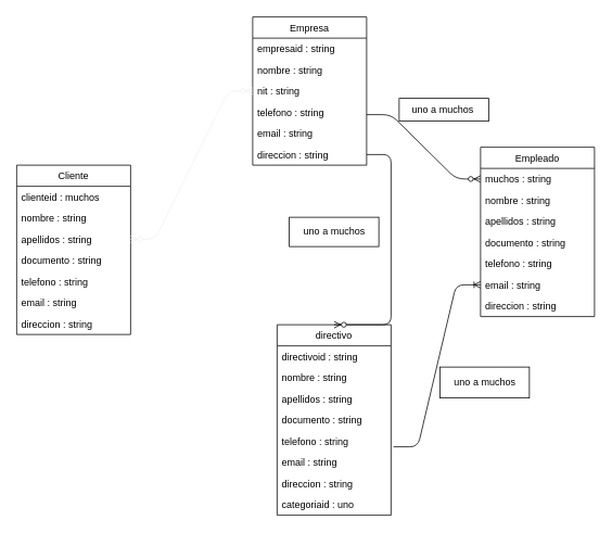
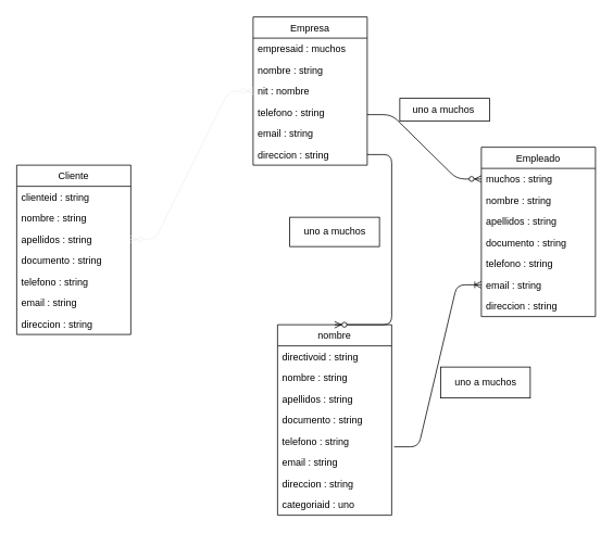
  <mxCell id="0" />
  <mxCell id="1" parent="0" />
  <mxCell id="2" value="Cliente" style="swimlane;fontStyle=0;childLayout=stackLayout;horizontal=1;startSize=26;fillColor=none;horizontalStack=0;resizeParent=1;resizeParentMax=0;resizeLast=0;collapsible=1;marginBottom=0;" vertex="1" parent="1"><mxGeometry x="20" y="202" width="140" height="208" as="geometry" /></mxCell>
- <mxCell id="3" value="clienteid : muchos" style="text;strokeColor=none;fillColor=none;align=left;verticalAlign=top;spacingLeft=4;spacingRight=4;overflow=hidden;rotatable=0;points=[[0,0.5],[1,0.5]];portConstraint=eastwest;" vertex="1" parent="2"><mxGeometry y="26" width="140" height="26" as="geometry" /></mxCell>
+ <mxCell id="3" value="clienteid : string" style="text;strokeColor=none;fillColor=none;align=left;verticalAlign=top;spacingLeft=4;spacingRight=4;overflow=hidden;rotatable=0;points=[[0,0.5],[1,0.5]];portConstraint=eastwest;" vertex="1" parent="2"><mxGeometry y="26" width="140" height="26" as="geometry" /></mxCell>
  <mxCell id="4" value="nombre : string " style="text;strokeColor=none;fillColor=none;align=left;verticalAlign=top;spacingLeft=4;spacingRight=4;overflow=hidden;rotatable=0;points=[[0,0.5],[1,0.5]];portConstraint=eastwest;" vertex="1" parent="2"><mxGeometry y="52" width="140" height="26" as="geometry" /></mxCell>
  <mxCell id="5" value="apellidos : string" style="text;strokeColor=none;fillColor=none;align=left;verticalAlign=top;spacingLeft=4;spacingRight=4;overflow=hidden;rotatable=0;points=[[0,0.5],[1,0.5]];portConstraint=eastwest;" vertex="1" parent="2"><mxGeometry y="78" width="140" height="26" as="geometry" /></mxCell>
  <mxCell id="6" value="documento : string" style="text;strokeColor=none;fillColor=none;align=left;verticalAlign=top;spacingLeft=4;spacingRight=4;overflow=hidden;rotatable=0;points=[[0,0.5],[1,0.5]];portConstraint=eastwest;" vertex="1" parent="2"><mxGeometry y="104" width="140" height="26" as="geometry" /></mxCell>
  <mxCell id="7" value="telefono : string" style="text;strokeColor=none;fillColor=none;align=left;verticalAlign=top;spacingLeft=4;spacingRight=4;overflow=hidden;rotatable=0;points=[[0,0.5],[1,0.5]];portConstraint=eastwest;" vertex="1" parent="2"><mxGeometry y="130" width="140" height="26" as="geometry" /></mxCell>
  <mxCell id="8" value="email : string " style="text;strokeColor=none;fillColor=none;align=left;verticalAlign=top;spacingLeft=4;spacingRight=4;overflow=hidden;rotatable=0;points=[[0,0.5],[1,0.5]];portConstraint=eastwest;" vertex="1" parent="2"><mxGeometry y="156" width="140" height="26" as="geometry" /></mxCell>
  <mxCell id="9" value="direccion : string" style="text;strokeColor=none;fillColor=none;align=left;verticalAlign=top;spacingLeft=4;spacingRight=4;overflow=hidden;rotatable=0;points=[[0,0.5],[1,0.5]];portConstraint=eastwest;" vertex="1" parent="2"><mxGeometry y="182" width="140" height="26" as="geometry" /></mxCell>
  <mxCell id="10" value="Empleado" style="swimlane;fontStyle=0;childLayout=stackLayout;horizontal=1;startSize=26;fillColor=none;horizontalStack=0;resizeParent=1;resizeParentMax=0;resizeLast=0;collapsible=1;marginBottom=0;" vertex="1" parent="1"><mxGeometry x="590" y="180" width="140" height="208" as="geometry" /></mxCell>
  <mxCell id="11" value="muchos : string" style="text;strokeColor=none;fillColor=none;align=left;verticalAlign=top;spacingLeft=4;spacingRight=4;overflow=hidden;rotatable=0;points=[[0,0.5],[1,0.5]];portConstraint=eastwest;" vertex="1" parent="10"><mxGeometry y="26" width="140" height="26" as="geometry" /></mxCell>
  <mxCell id="12" value="nombre : string " style="text;strokeColor=none;fillColor=none;align=left;verticalAlign=top;spacingLeft=4;spacingRight=4;overflow=hidden;rotatable=0;points=[[0,0.5],[1,0.5]];portConstraint=eastwest;" vertex="1" parent="10"><mxGeometry y="52" width="140" height="26" as="geometry" /></mxCell>
  <mxCell id="13" value="apellidos : string" style="text;strokeColor=none;fillColor=none;align=left;verticalAlign=top;spacingLeft=4;spacingRight=4;overflow=hidden;rotatable=0;points=[[0,0.5],[1,0.5]];portConstraint=eastwest;" vertex="1" parent="10"><mxGeometry y="78" width="140" height="26" as="geometry" /></mxCell>
  <mxCell id="14" value="documento : string" style="text;strokeColor=none;fillColor=none;align=left;verticalAlign=top;spacingLeft=4;spacingRight=4;overflow=hidden;rotatable=0;points=[[0,0.5],[1,0.5]];portConstraint=eastwest;" vertex="1" parent="10"><mxGeometry y="104" width="140" height="26" as="geometry" /></mxCell>
  <mxCell id="15" value="telefono : string" style="text;strokeColor=none;fillColor=none;align=left;verticalAlign=top;spacingLeft=4;spacingRight=4;overflow=hidden;rotatable=0;points=[[0,0.5],[1,0.5]];portConstraint=eastwest;" vertex="1" parent="10"><mxGeometry y="130" width="140" height="26" as="geometry" /></mxCell>
  <mxCell id="16" value="email : string " style="text;strokeColor=none;fillColor=none;align=left;verticalAlign=top;spacingLeft=4;spacingRight=4;overflow=hidden;rotatable=0;points=[[0,0.5],[1,0.5]];portConstraint=eastwest;" vertex="1" parent="10"><mxGeometry y="156" width="140" height="26" as="geometry" /></mxCell>
  <mxCell id="17" value="direccion : string" style="text;strokeColor=none;fillColor=none;align=left;verticalAlign=top;spacingLeft=4;spacingRight=4;overflow=hidden;rotatable=0;points=[[0,0.5],[1,0.5]];portConstraint=eastwest;" vertex="1" parent="10"><mxGeometry y="182" width="140" height="26" as="geometry" /></mxCell>
  <mxCell id="18" value="Empresa" style="swimlane;fontStyle=0;childLayout=stackLayout;horizontal=1;startSize=26;fillColor=none;horizontalStack=0;resizeParent=1;resizeParentMax=0;resizeLast=0;collapsible=1;marginBottom=0;" vertex="1" parent="1"><mxGeometry x="310" y="20" width="140" height="182" as="geometry" /></mxCell>
- <mxCell id="19" value="empresaid : string" style="text;strokeColor=none;fillColor=none;align=left;verticalAlign=top;spacingLeft=4;spacingRight=4;overflow=hidden;rotatable=0;points=[[0,0.5],[1,0.5]];portConstraint=eastwest;" vertex="1" parent="18"><mxGeometry y="26" width="140" height="26" as="geometry" /></mxCell>
+ <mxCell id="19" value="empresaid : muchos" style="text;strokeColor=none;fillColor=none;align=left;verticalAlign=top;spacingLeft=4;spacingRight=4;overflow=hidden;rotatable=0;points=[[0,0.5],[1,0.5]];portConstraint=eastwest;" vertex="1" parent="18"><mxGeometry y="26" width="140" height="26" as="geometry" /></mxCell>
  <mxCell id="20" value="nombre : string " style="text;strokeColor=none;fillColor=none;align=left;verticalAlign=top;spacingLeft=4;spacingRight=4;overflow=hidden;rotatable=0;points=[[0,0.5],[1,0.5]];portConstraint=eastwest;" vertex="1" parent="18"><mxGeometry y="52" width="140" height="26" as="geometry" /></mxCell>
- <mxCell id="21" value="nit : string" style="text;strokeColor=none;fillColor=none;align=left;verticalAlign=top;spacingLeft=4;spacingRight=4;overflow=hidden;rotatable=0;points=[[0,0.5],[1,0.5]];portConstraint=eastwest;" vertex="1" parent="18"><mxGeometry y="78" width="140" height="26" as="geometry" /></mxCell>
+ <mxCell id="21" value="nit : nombre" style="text;strokeColor=none;fillColor=none;align=left;verticalAlign=top;spacingLeft=4;spacingRight=4;overflow=hidden;rotatable=0;points=[[0,0.5],[1,0.5]];portConstraint=eastwest;" vertex="1" parent="18"><mxGeometry y="78" width="140" height="26" as="geometry" /></mxCell>
  <mxCell id="22" value="telefono : string" style="text;strokeColor=none;fillColor=none;align=left;verticalAlign=top;spacingLeft=4;spacingRight=4;overflow=hidden;rotatable=0;points=[[0,0.5],[1,0.5]];portConstraint=eastwest;" vertex="1" parent="18"><mxGeometry y="104" width="140" height="26" as="geometry" /></mxCell>
  <mxCell id="23" value="email : string " style="text;strokeColor=none;fillColor=none;align=left;verticalAlign=top;spacingLeft=4;spacingRight=4;overflow=hidden;rotatable=0;points=[[0,0.5],[1,0.5]];portConstraint=eastwest;" vertex="1" parent="18"><mxGeometry y="130" width="140" height="26" as="geometry" /></mxCell>
  <mxCell id="24" value="direccion : string" style="text;strokeColor=none;fillColor=none;align=left;verticalAlign=top;spacingLeft=4;spacingRight=4;overflow=hidden;rotatable=0;points=[[0,0.5],[1,0.5]];portConstraint=eastwest;" vertex="1" parent="18"><mxGeometry y="156" width="140" height="26" as="geometry" /></mxCell>
- <mxCell id="25" value="directivo" style="swimlane;fontStyle=0;childLayout=stackLayout;horizontal=1;startSize=26;fillColor=none;horizontalStack=0;resizeParent=1;resizeParentMax=0;resizeLast=0;collapsible=1;marginBottom=0;" vertex="1" parent="1"><mxGeometry x="340" y="398" width="140" height="234" as="geometry" /></mxCell>
+ <mxCell id="25" value="nombre" style="swimlane;fontStyle=0;childLayout=stackLayout;horizontal=1;startSize=26;fillColor=none;horizontalStack=0;resizeParent=1;resizeParentMax=0;resizeLast=0;collapsible=1;marginBottom=0;" vertex="1" parent="1"><mxGeometry x="340" y="398" width="140" height="234" as="geometry" /></mxCell>
  <mxCell id="26" value="directivoid : string" style="text;strokeColor=none;fillColor=none;align=left;verticalAlign=top;spacingLeft=4;spacingRight=4;overflow=hidden;rotatable=0;points=[[0,0.5],[1,0.5]];portConstraint=eastwest;" vertex="1" parent="25"><mxGeometry y="26" width="140" height="26" as="geometry" /></mxCell>
  <mxCell id="27" value="nombre : string " style="text;strokeColor=none;fillColor=none;align=left;verticalAlign=top;spacingLeft=4;spacingRight=4;overflow=hidden;rotatable=0;points=[[0,0.5],[1,0.5]];portConstraint=eastwest;" vertex="1" parent="25"><mxGeometry y="52" width="140" height="26" as="geometry" /></mxCell>
  <mxCell id="28" value="apellidos : string" style="text;strokeColor=none;fillColor=none;align=left;verticalAlign=top;spacingLeft=4;spacingRight=4;overflow=hidden;rotatable=0;points=[[0,0.5],[1,0.5]];portConstraint=eastwest;" vertex="1" parent="25"><mxGeometry y="78" width="140" height="26" as="geometry" /></mxCell>
  <mxCell id="29" value="documento : string" style="text;strokeColor=none;fillColor=none;align=left;verticalAlign=top;spacingLeft=4;spacingRight=4;overflow=hidden;rotatable=0;points=[[0,0.5],[1,0.5]];portConstraint=eastwest;" vertex="1" parent="25"><mxGeometry y="104" width="140" height="26" as="geometry" /></mxCell>
  <mxCell id="30" value="telefono : string" style="text;strokeColor=none;fillColor=none;align=left;verticalAlign=top;spacingLeft=4;spacingRight=4;overflow=hidden;rotatable=0;points=[[0,0.5],[1,0.5]];portConstraint=eastwest;" vertex="1" parent="25"><mxGeometry y="130" width="140" height="26" as="geometry" /></mxCell>
  <mxCell id="31" value="email : string " style="text;strokeColor=none;fillColor=none;align=left;verticalAlign=top;spacingLeft=4;spacingRight=4;overflow=hidden;rotatable=0;points=[[0,0.5],[1,0.5]];portConstraint=eastwest;" vertex="1" parent="25"><mxGeometry y="156" width="140" height="26" as="geometry" /></mxCell>
  <mxCell id="32" value="direccion : string" style="text;strokeColor=none;fillColor=none;align=left;verticalAlign=top;spacingLeft=4;spacingRight=4;overflow=hidden;rotatable=0;points=[[0,0.5],[1,0.5]];portConstraint=eastwest;" vertex="1" parent="25"><mxGeometry y="182" width="140" height="26" as="geometry" /></mxCell>
  <mxCell id="33" value="categoriaid : uno" style="text;strokeColor=none;fillColor=none;align=left;verticalAlign=top;spacingLeft=4;spacingRight=4;overflow=hidden;rotatable=0;points=[[0,0.5],[1,0.5]];portConstraint=eastwest;" vertex="1" parent="25"><mxGeometry y="208" width="140" height="26" as="geometry" /></mxCell>
  <mxCell id="34" style="edgeStyle=entityRelationEdgeStyle;fontSize=11;html=1;endArrow=ERzeroToMany;endFill=1;startArrow=ERzeroToMany;fontFamily=Helvetica;fontColor=rgb(240, 240, 240);align=center;strokeColor=rgb(240, 240, 240);" edge="1" parent="1" source="21" target="5"><mxGeometry relative="1" as="geometry" /></mxCell>
  <mxCell id="35" value="uno a muchos" style="html=1;" vertex="1" parent="1"><mxGeometry x="355" y="266" width="110" height="36" as="geometry" /></mxCell>
  <mxCell id="36" value="uno a muchos&amp;nbsp;" style="html=1;" vertex="1" parent="1"><mxGeometry x="490" y="120" width="110" height="28" as="geometry" /></mxCell>
  <mxCell id="37" value="uno a muchos" style="html=1;" vertex="1" parent="1"><mxGeometry x="540" y="450" width="110" height="38" as="geometry" /></mxCell>
  <mxCell id="38" value="" style="edgeStyle=entityRelationEdgeStyle;fontSize=12;html=1;endArrow=ERzeroToMany;endFill=1;" edge="1" parent="1" target="11"><mxGeometry width="100" height="100" relative="1" as="geometry"><mxPoint x="450" y="140" as="sourcePoint" /><mxPoint x="570" y="150" as="targetPoint" /></mxGeometry></mxCell>
  <mxCell id="39" value="" style="edgeStyle=entityRelationEdgeStyle;fontSize=12;html=1;endArrow=ERzeroToMany;endFill=1;entryX=0.5;entryY=0;entryDx=0;entryDy=0;" edge="1" parent="1" source="24" target="25"><mxGeometry width="100" height="100" relative="1" as="geometry"><mxPoint x="380" y="370" as="sourcePoint" /><mxPoint x="330" y="470" as="targetPoint" /></mxGeometry></mxCell>
  <mxCell id="40" value="" style="edgeStyle=entityRelationEdgeStyle;fontSize=12;html=1;endArrow=ERoneToMany;exitX=1.021;exitY=0.769;exitDx=0;exitDy=0;exitPerimeter=0;entryX=0;entryY=0.5;entryDx=0;entryDy=0;" edge="1" parent="1" source="30" target="16"><mxGeometry width="100" height="100" relative="1" as="geometry"><mxPoint x="740" y="370" as="sourcePoint" /><mxPoint x="580" y="420" as="targetPoint" /></mxGeometry></mxCell>
